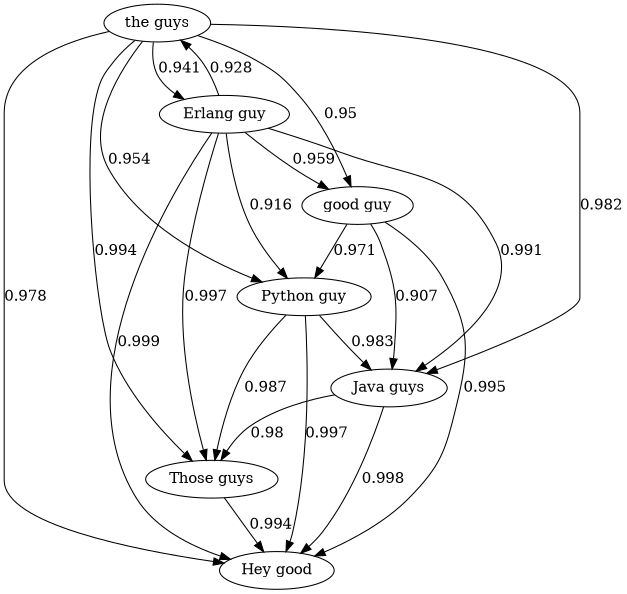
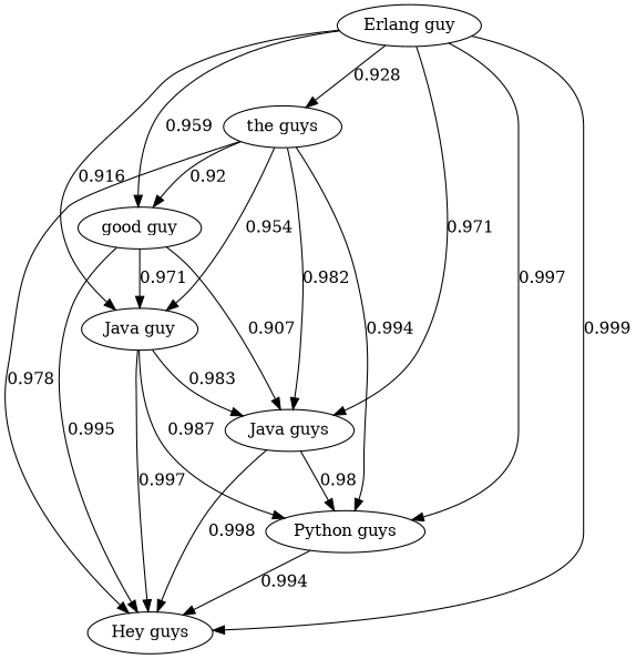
  digraph {
    "the guys"
-   "Hey guys" [label="Hey good"]
-   "Python guy"
+   "Hey guys"
+   "Python guy" [label="Java guy"]
    "Java guys"
    "good guy"
-   "Those guys"
+   "Those guys" [label="Python guys"]
    "Erlang guy"
    "the guys" -> "Hey guys" [label=0.978]
    "the guys" -> "Python guy" [label=0.954]
    "the guys" -> "Java guys" [label=0.982]
-   "the guys" -> "good guy" [label=0.95]
+   "the guys" -> "good guy" [label=0.92]
    "the guys" -> "Those guys" [label=0.994]
-   "the guys" -> "Erlang guy" [label=0.941]
    "Python guy" -> "Hey guys" [label=0.997]
    "Python guy" -> "Java guys" [label=0.983]
    "Python guy" -> "Those guys" [label=0.987]
    "Java guys" -> "Hey guys" [label=0.998]
    "Java guys" -> "Those guys" [label=0.98]
    "good guy" -> "Hey guys" [label=0.995]
    "good guy" -> "Python guy" [label=0.971]
    "good guy" -> "Java guys" [label=0.907]
    "Those guys" -> "Hey guys" [label=0.994]
    "Erlang guy" -> "the guys" [label=0.928]
    "Erlang guy" -> "Hey guys" [label=0.999]
    "Erlang guy" -> "Python guy" [label=0.916]
-   "Erlang guy" -> "Java guys" [label=0.991]
+   "Erlang guy" -> "Java guys" [label=0.971]
    "Erlang guy" -> "good guy" [label=0.959]
    "Erlang guy" -> "Those guys" [label=0.997]
  }
